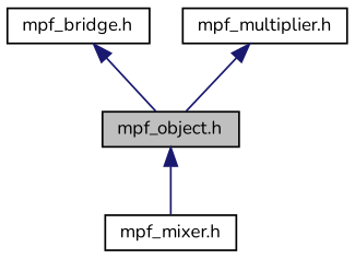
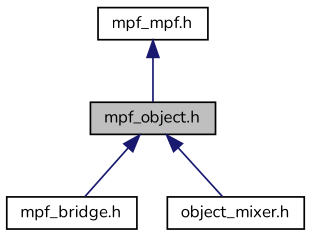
  digraph {
    fontname=Nunito
    node [color=black fillcolor=white fontname=Nunito fontsize=10 shape=record style=filled]
    edge [color=midnightblue dir=back fontname=Nunito fontsize=10 labelfontname=Helvetica labelfontsize=10 style=solid]
    n1 [fillcolor=grey75 fontcolor=black height=0.2 label="mpf_object.h" width=0.4]
    n2 [height=0.2 label="mpf_bridge.h" width=0.4]
-   n3 [height=0.2 label="mpf_mixer.h" width=0.4]
-   n4 [height=0.2 label="mpf_multiplier.h" width=0.4]
-   n2 -> n1
+   n3 [height=0.2 label="object_mixer.h" width=0.4]
+   n4 [height=0.2 label="mpf_mpf.h" width=0.4]
+   n1 -> n2
    n1 -> n3
    n4 -> n1
  }
